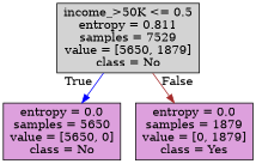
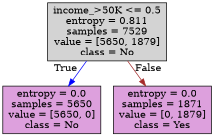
  digraph {
    node [shape=box style=filled fillcolor=plum]
    edge [labeldistance=2.5]
    n1 [label="income_>50K <= 0.5\nentropy = 0.811\nsamples = 7529\nvalue = [5650, 1879]\nclass = No" fillcolor=lightgrey]
    n2 [label="entropy = 0.0\nsamples = 5650\nvalue = [5650, 0]\nclass = No"]
-   n3 [label="entropy = 0.0\nsamples = 1879\nvalue = [0, 1879]\nclass = Yes"]
+   n3 [label="entropy = 0.0\nsamples = 1871\nvalue = [0, 1879]\nclass = Yes"]
    n1 -> n2 [headlabel=True labelangle=45 color=blue]
    n1 -> n3 [headlabel=False labelangle=-45 color=brown]
  }
